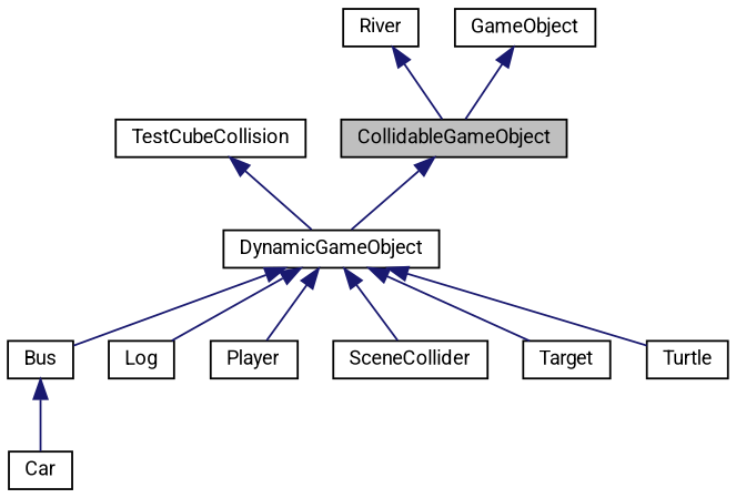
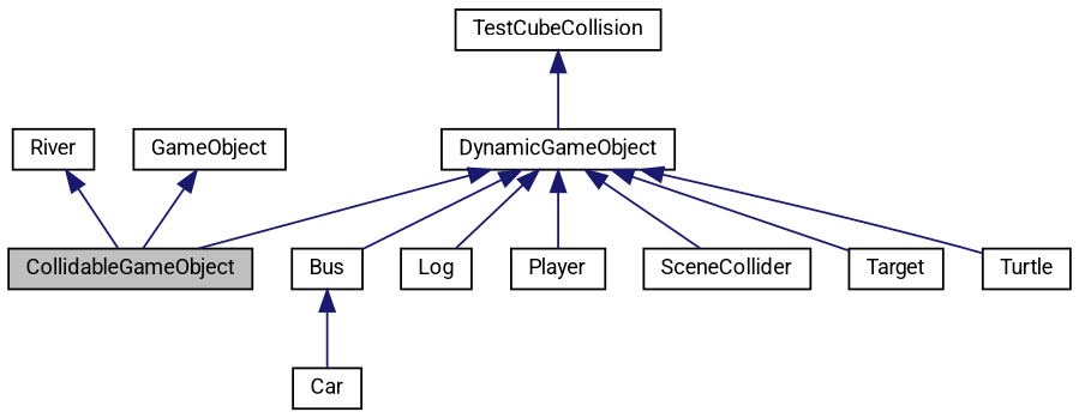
  digraph {
    fontname=Roboto
    node [color=black fillcolor=white fontname=Roboto fontsize=10 shape=record style=filled]
    edge [color=midnightblue dir=back fontname=Roboto fontsize=10 labelfontname=Helvetica labelfontsize=10 style=solid]
    n1 [fillcolor=grey75 fontcolor=black height=0.2 label=CollidableGameObject width=0.4]
    n2 [height=0.2 label=DynamicGameObject width=0.4]
    n3 [height=0.2 label=Bus width=0.4]
    n4 [height=0.2 label=Log width=0.4]
    n5 [height=0.2 label=Player width=0.4]
    n6 [height=0.2 label=SceneCollider width=0.4]
    n7 [height=0.2 label=Target width=0.4]
    n8 [height=0.2 label=Turtle width=0.4]
    n9 [height=0.2 label=River width=0.4]
    n10 [height=0.2 label=GameObject width=0.4]
    n11 [height=0.2 label=Car width=0.4]
    n12 [height=0.2 label=TestCubeCollision width=0.4]
-   n1 -> n2
+   n2 -> n1
    n2 -> n3
    n2 -> n4
    n2 -> n5
    n2 -> n6
    n2 -> n7
    n2 -> n8
    n3 -> n11
    n9 -> n1
    n10 -> n1
    n12 -> n2
  }
